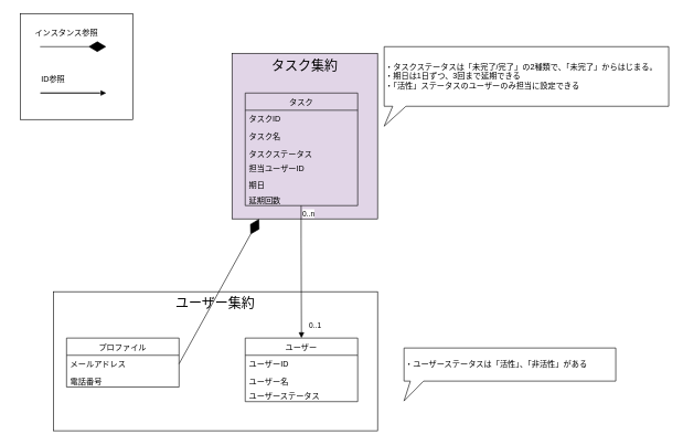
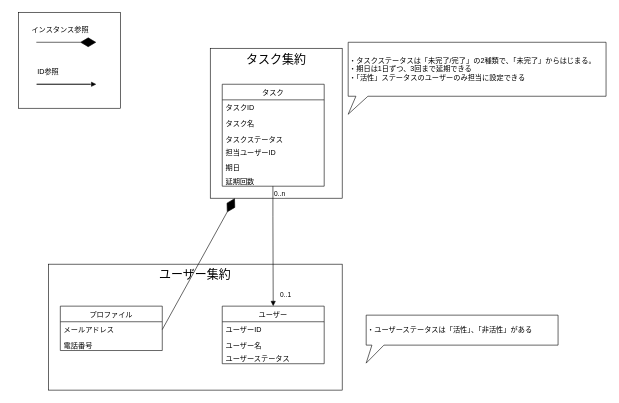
  <mxCell id="0" />
  <mxCell id="1" parent="0" />
  <mxCell id="2" value="" style="rounded=0;whiteSpace=wrap;html=1;" vertex="1" parent="1"><mxGeometry x="30" y="20" width="170" height="160" as="geometry" /></mxCell>
- <mxCell id="3" value="&lt;div&gt;&lt;span&gt;&lt;font style=&quot;font-size: 20px&quot;&gt;タスク集約&lt;/font&gt;&lt;/span&gt;&lt;/div&gt;&lt;div&gt;&lt;/div&gt;" style="rounded=0;whiteSpace=wrap;html=1;align=center;verticalAlign=top;fillColor=#e1d5e7;" parent="1" vertex="1"><mxGeometry x="350" y="80" width="220" height="250" as="geometry" /></mxCell>
+ <mxCell id="3" value="&lt;div&gt;&lt;span&gt;&lt;font style=&quot;font-size: 20px&quot;&gt;タスク集約&lt;/font&gt;&lt;/span&gt;&lt;/div&gt;&lt;div&gt;&lt;/div&gt;" style="rounded=0;whiteSpace=wrap;html=1;align=center;verticalAlign=top;" parent="1" vertex="1"><mxGeometry x="350" y="80" width="220" height="250" as="geometry" /></mxCell>
  <mxCell id="4" value="&lt;div&gt;&lt;span&gt;&lt;font style=&quot;font-size: 20px&quot;&gt;ユーザー集約&lt;/font&gt;&lt;/span&gt;&lt;/div&gt;&lt;div&gt;&lt;/div&gt;" style="rounded=0;whiteSpace=wrap;html=1;align=center;verticalAlign=top;" parent="1" vertex="1"><mxGeometry x="80" y="440" width="490" height="210" as="geometry" /></mxCell>
  <mxCell id="5" value="タスク" style="swimlane;fontStyle=0;childLayout=stackLayout;horizontal=1;startSize=26;fillColor=none;horizontalStack=0;resizeParent=1;resizeParentMax=0;resizeLast=0;collapsible=1;marginBottom=0;align=center;" parent="1" vertex="1"><mxGeometry x="370" y="140" width="170" height="170" as="geometry" /></mxCell>
  <mxCell id="6" value="タスクID" style="text;strokeColor=none;fillColor=none;align=left;verticalAlign=top;spacingLeft=4;spacingRight=4;overflow=hidden;rotatable=0;points=[[0,0.5],[1,0.5]];portConstraint=eastwest;" parent="5" vertex="1"><mxGeometry y="26" width="170" height="26" as="geometry" /></mxCell>
  <mxCell id="7" value="タスク名" style="text;strokeColor=none;fillColor=none;align=left;verticalAlign=top;spacingLeft=4;spacingRight=4;overflow=hidden;rotatable=0;points=[[0,0.5],[1,0.5]];portConstraint=eastwest;" parent="5" vertex="1"><mxGeometry y="52" width="170" height="26" as="geometry" /></mxCell>
  <mxCell id="8" value="タスクステータス" style="text;strokeColor=none;fillColor=none;align=left;verticalAlign=top;spacingLeft=4;spacingRight=4;overflow=hidden;rotatable=0;points=[[0,0.5],[1,0.5]];portConstraint=eastwest;" parent="5" vertex="1"><mxGeometry y="78" width="170" height="22" as="geometry" /></mxCell>
  <mxCell id="9" value="担当ユーザーID" style="text;strokeColor=none;fillColor=none;align=left;verticalAlign=top;spacingLeft=4;spacingRight=4;overflow=hidden;rotatable=0;points=[[0,0.5],[1,0.5]];portConstraint=eastwest;" parent="5" vertex="1"><mxGeometry y="100" width="170" height="26" as="geometry" /></mxCell>
  <mxCell id="10" value="期日" style="text;strokeColor=none;fillColor=none;align=left;verticalAlign=top;spacingLeft=4;spacingRight=4;overflow=hidden;rotatable=0;points=[[0,0.5],[1,0.5]];portConstraint=eastwest;" parent="5" vertex="1"><mxGeometry y="126" width="170" height="22" as="geometry" /></mxCell>
  <mxCell id="11" value="延期回数" style="text;strokeColor=none;fillColor=none;align=left;verticalAlign=top;spacingLeft=4;spacingRight=4;overflow=hidden;rotatable=0;points=[[0,0.5],[1,0.5]];portConstraint=eastwest;" parent="5" vertex="1"><mxGeometry y="148" width="170" height="22" as="geometry" /></mxCell>
  <mxCell id="12" value="プロファイル" style="swimlane;fontStyle=0;childLayout=stackLayout;horizontal=1;startSize=26;fillColor=none;horizontalStack=0;resizeParent=1;resizeParentMax=0;resizeLast=0;collapsible=1;marginBottom=0;align=center;" parent="1" vertex="1"><mxGeometry x="100" y="510" width="170" height="74" as="geometry" /></mxCell>
  <mxCell id="13" value="メールアドレス" style="text;strokeColor=none;fillColor=none;align=left;verticalAlign=top;spacingLeft=4;spacingRight=4;overflow=hidden;rotatable=0;points=[[0,0.5],[1,0.5]];portConstraint=eastwest;" parent="12" vertex="1"><mxGeometry y="26" width="170" height="26" as="geometry" /></mxCell>
  <mxCell id="14" value="電話番号" style="text;strokeColor=none;fillColor=none;align=left;verticalAlign=top;spacingLeft=4;spacingRight=4;overflow=hidden;rotatable=0;points=[[0,0.5],[1,0.5]];portConstraint=eastwest;" parent="12" vertex="1"><mxGeometry y="52" width="170" height="22" as="geometry" /></mxCell>
  <mxCell id="15" value="ユーザー" style="swimlane;fontStyle=0;childLayout=stackLayout;horizontal=1;startSize=26;fillColor=none;horizontalStack=0;resizeParent=1;resizeParentMax=0;resizeLast=0;collapsible=1;marginBottom=0;align=center;" parent="1" vertex="1"><mxGeometry x="370" y="510" width="170" height="96" as="geometry" /></mxCell>
  <mxCell id="16" value="ユーザーID" style="text;strokeColor=none;fillColor=none;align=left;verticalAlign=top;spacingLeft=4;spacingRight=4;overflow=hidden;rotatable=0;points=[[0,0.5],[1,0.5]];portConstraint=eastwest;" parent="15" vertex="1"><mxGeometry y="26" width="170" height="26" as="geometry" /></mxCell>
  <mxCell id="17" value="ユーザー名" style="text;strokeColor=none;fillColor=none;align=left;verticalAlign=top;spacingLeft=4;spacingRight=4;overflow=hidden;rotatable=0;points=[[0,0.5],[1,0.5]];portConstraint=eastwest;" parent="15" vertex="1"><mxGeometry y="52" width="170" height="22" as="geometry" /></mxCell>
  <mxCell id="18" value="ユーザーステータス" style="text;strokeColor=none;fillColor=none;align=left;verticalAlign=top;spacingLeft=4;spacingRight=4;overflow=hidden;rotatable=0;points=[[0,0.5],[1,0.5]];portConstraint=eastwest;" parent="15" vertex="1"><mxGeometry y="74" width="170" height="22" as="geometry" /></mxCell>
  <mxCell id="19" value="" style="endArrow=diamondThin;endFill=1;endSize=24;html=1;exitX=1;exitY=0.5;exitDx=0;exitDy=0;" parent="1" source="13" target="3" edge="1"><mxGeometry width="160" relative="1" as="geometry"><mxPoint x="330" y="310" as="sourcePoint" /><mxPoint x="490" y="310" as="targetPoint" /></mxGeometry></mxCell>
  <mxCell id="20" value="" style="endArrow=block;endFill=1;html=1;edgeStyle=orthogonalEdgeStyle;align=left;verticalAlign=top;rounded=0;" parent="1" edge="1"><mxGeometry x="-1" relative="1" as="geometry"><mxPoint x="454.5" y="310" as="sourcePoint" /><mxPoint x="455" y="510" as="targetPoint" /><Array as="points"><mxPoint x="455" y="360" /><mxPoint x="455" y="360" /></Array></mxGeometry></mxCell>
  <mxCell id="21" value="0..n" style="edgeLabel;resizable=0;html=1;align=left;verticalAlign=bottom;" parent="20" connectable="0" vertex="1"><mxGeometry x="-1" relative="1" as="geometry"><mxPoint x="0.5" y="20" as="offset" /></mxGeometry></mxCell>
  <mxCell id="22" value="0..1" style="edgeLabel;resizable=0;html=1;align=left;verticalAlign=bottom;" parent="1" connectable="0" vertex="1"><mxGeometry x="464.5" y="500" as="geometry" /></mxCell>
  <mxCell id="23" value="・タスクステータスは「未完了/完了」の2種類で、「未完了」からはじまる。&lt;br&gt;・期日は1日ずつ、3回まで延期できる&lt;br&gt;・「活性」ステータスのユーザーのみ担当に設定できる" style="shape=callout;whiteSpace=wrap;html=1;perimeter=calloutPerimeter;align=left;size=30;position=0.03;position2=0;" parent="1" vertex="1"><mxGeometry x="580" y="70" width="430" height="120" as="geometry" /></mxCell>
  <mxCell id="24" value="・ユーザーステータスは「活性」、「非活性」がある" style="shape=callout;whiteSpace=wrap;html=1;perimeter=calloutPerimeter;align=left;size=30;position=0.03;position2=0;" parent="1" vertex="1"><mxGeometry x="610" y="525" width="320" height="80" as="geometry" /></mxCell>
  <mxCell id="25" value="" style="endArrow=diamondThin;endFill=1;endSize=24;html=1;exitX=1;exitY=0.5;exitDx=0;exitDy=0;entryX=0;entryY=0.5;entryDx=0;entryDy=0;" edge="1" parent="1"><mxGeometry width="160" relative="1" as="geometry"><mxPoint x="60" y="70" as="sourcePoint" /><mxPoint x="160" y="70" as="targetPoint" /></mxGeometry></mxCell>
  <mxCell id="26" value="インスタンス参照" style="text;html=1;strokeColor=none;fillColor=none;align=center;verticalAlign=middle;whiteSpace=wrap;rounded=0;" vertex="1" parent="1"><mxGeometry x="40" y="40" width="120" height="20" as="geometry" /></mxCell>
  <mxCell id="27" value="ID参照" style="text;html=1;strokeColor=none;fillColor=none;align=center;verticalAlign=middle;whiteSpace=wrap;rounded=0;" vertex="1" parent="1"><mxGeometry x="20" y="110" width="120" height="20" as="geometry" /></mxCell>
  <mxCell id="28" value="" style="endArrow=block;endFill=1;html=1;edgeStyle=orthogonalEdgeStyle;align=left;verticalAlign=top;rounded=0;" edge="1" parent="1"><mxGeometry x="-1" relative="1" as="geometry"><mxPoint x="150" y="140" as="sourcePoint" /><mxPoint x="160" y="140" as="targetPoint" /><Array as="points"><mxPoint x="60.5" y="140" /><mxPoint x="60.5" y="140" /></Array></mxGeometry></mxCell>
